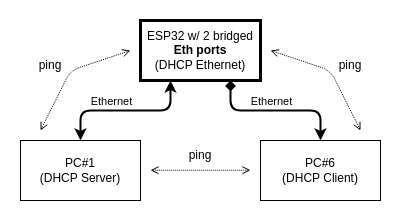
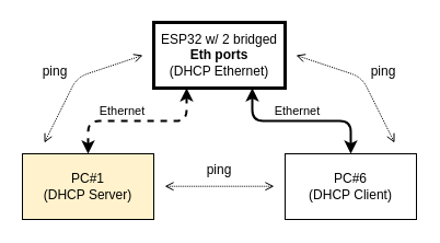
  <mxCell id="0" />
  <mxCell id="1" parent="0" />
  <mxCell id="2" value="ESP32 w/ 2 bridged &lt;b&gt;Eth ports&lt;/b&gt;&lt;br&gt;(DHCP Ethernet)" style="rounded=0;whiteSpace=wrap;html=1;strokeWidth=3;" parent="1" vertex="1"><mxGeometry x="140" y="20" width="120" height="60" as="geometry" /></mxCell>
- <mxCell id="3" style="edgeStyle=orthogonalEdgeStyle;html=1;exitX=0.5;exitY=0;exitDx=0;exitDy=0;entryX=0.25;entryY=1;entryDx=0;entryDy=0;startArrow=classic;startFill=1;strokeWidth=2;" parent="1" source="5" target="2" edge="1"><mxGeometry relative="1" as="geometry" /></mxCell>
+ <mxCell id="3" style="edgeStyle=orthogonalEdgeStyle;html=1;exitX=0.5;exitY=0;exitDx=0;exitDy=0;entryX=0.25;entryY=1;entryDx=0;entryDy=0;startArrow=classic;startFill=1;strokeWidth=2;dashed=1;" parent="1" source="5" target="2" edge="1"><mxGeometry relative="1" as="geometry" /></mxCell>
  <mxCell id="4" value="Ethernet" style="edgeLabel;html=1;align=center;verticalAlign=middle;resizable=0;points=[];" parent="3" vertex="1" connectable="0"><mxGeometry x="-0.29" y="-1" relative="1" as="geometry"><mxPoint x="7" y="-11" as="offset" /></mxGeometry></mxCell>
- <mxCell id="5" value="PC#1&lt;br&gt;(DHCP Server)" style="rounded=0;whiteSpace=wrap;html=1;" parent="1" vertex="1"><mxGeometry x="20" y="140" width="120" height="60" as="geometry" /></mxCell>
- <mxCell id="6" style="edgeStyle=orthogonalEdgeStyle;html=1;exitX=0.5;exitY=0;exitDx=0;exitDy=0;entryX=0.75;entryY=1;entryDx=0;entryDy=0;startArrow=classic;startFill=1;strokeWidth=2;endArrow=diamond;" parent="1" source="8" target="2" edge="1"><mxGeometry relative="1" as="geometry" /></mxCell>
+ <mxCell id="5" value="PC#1&lt;br&gt;(DHCP Server)" style="rounded=0;whiteSpace=wrap;html=1;fillColor=#fff2cc;" parent="1" vertex="1"><mxGeometry x="20" y="140" width="120" height="60" as="geometry" /></mxCell>
+ <mxCell id="6" style="edgeStyle=orthogonalEdgeStyle;html=1;exitX=0.5;exitY=0;exitDx=0;exitDy=0;entryX=0.75;entryY=1;entryDx=0;entryDy=0;startArrow=classic;startFill=1;strokeWidth=2;" parent="1" source="8" target="2" edge="1"><mxGeometry relative="1" as="geometry" /></mxCell>
  <mxCell id="7" value="Ethernet" style="edgeLabel;html=1;align=center;verticalAlign=middle;resizable=0;points=[];" parent="6" vertex="1" connectable="0"><mxGeometry x="0.187" y="-4" relative="1" as="geometry"><mxPoint x="9" y="-6" as="offset" /></mxGeometry></mxCell>
  <mxCell id="8" value="PC#6&lt;br&gt;(DHCP Client)" style="rounded=0;whiteSpace=wrap;html=1;" parent="1" vertex="1"><mxGeometry x="260" y="140" width="120" height="60" as="geometry" /></mxCell>
  <mxCell id="9" value="" style="endArrow=open;startArrow=open;html=1;startFill=0;endFill=0;dashed=1;dashPattern=1 1;" parent="1" edge="1"><mxGeometry width="50" height="50" relative="1" as="geometry"><mxPoint x="150" y="169.71" as="sourcePoint" /><mxPoint x="250" y="169.71" as="targetPoint" /><Array as="points"><mxPoint x="200" y="169.71" /></Array></mxGeometry></mxCell>
  <mxCell id="10" value="" style="endArrow=open;startArrow=open;html=1;startFill=0;endFill=0;dashed=1;dashPattern=1 1;" parent="1" edge="1"><mxGeometry width="50" height="50" relative="1" as="geometry"><mxPoint x="40" y="130" as="sourcePoint" /><mxPoint x="130" y="50" as="targetPoint" /><Array as="points"><mxPoint x="70" y="70" /></Array></mxGeometry></mxCell>
  <mxCell id="11" value="" style="endArrow=open;startArrow=open;html=1;startFill=0;endFill=0;dashed=1;dashPattern=1 1;" parent="1" edge="1"><mxGeometry width="50" height="50" relative="1" as="geometry"><mxPoint x="270" y="50" as="sourcePoint" /><mxPoint x="360" y="130" as="targetPoint" /><Array as="points"><mxPoint x="330" y="70" /></Array></mxGeometry></mxCell>
  <mxCell id="12" value="ping" style="text;html=1;strokeColor=none;fillColor=none;align=center;verticalAlign=middle;whiteSpace=wrap;rounded=0;" parent="1" vertex="1"><mxGeometry x="20" y="50" width="60" height="30" as="geometry" /></mxCell>
  <mxCell id="13" value="ping" style="text;html=1;strokeColor=none;fillColor=none;align=center;verticalAlign=middle;whiteSpace=wrap;rounded=0;" parent="1" vertex="1"><mxGeometry x="320" y="50" width="60" height="30" as="geometry" /></mxCell>
  <mxCell id="14" value="ping" style="text;html=1;strokeColor=none;fillColor=none;align=center;verticalAlign=middle;whiteSpace=wrap;rounded=0;" parent="1" vertex="1"><mxGeometry x="170" y="140" width="60" height="30" as="geometry" /></mxCell>
